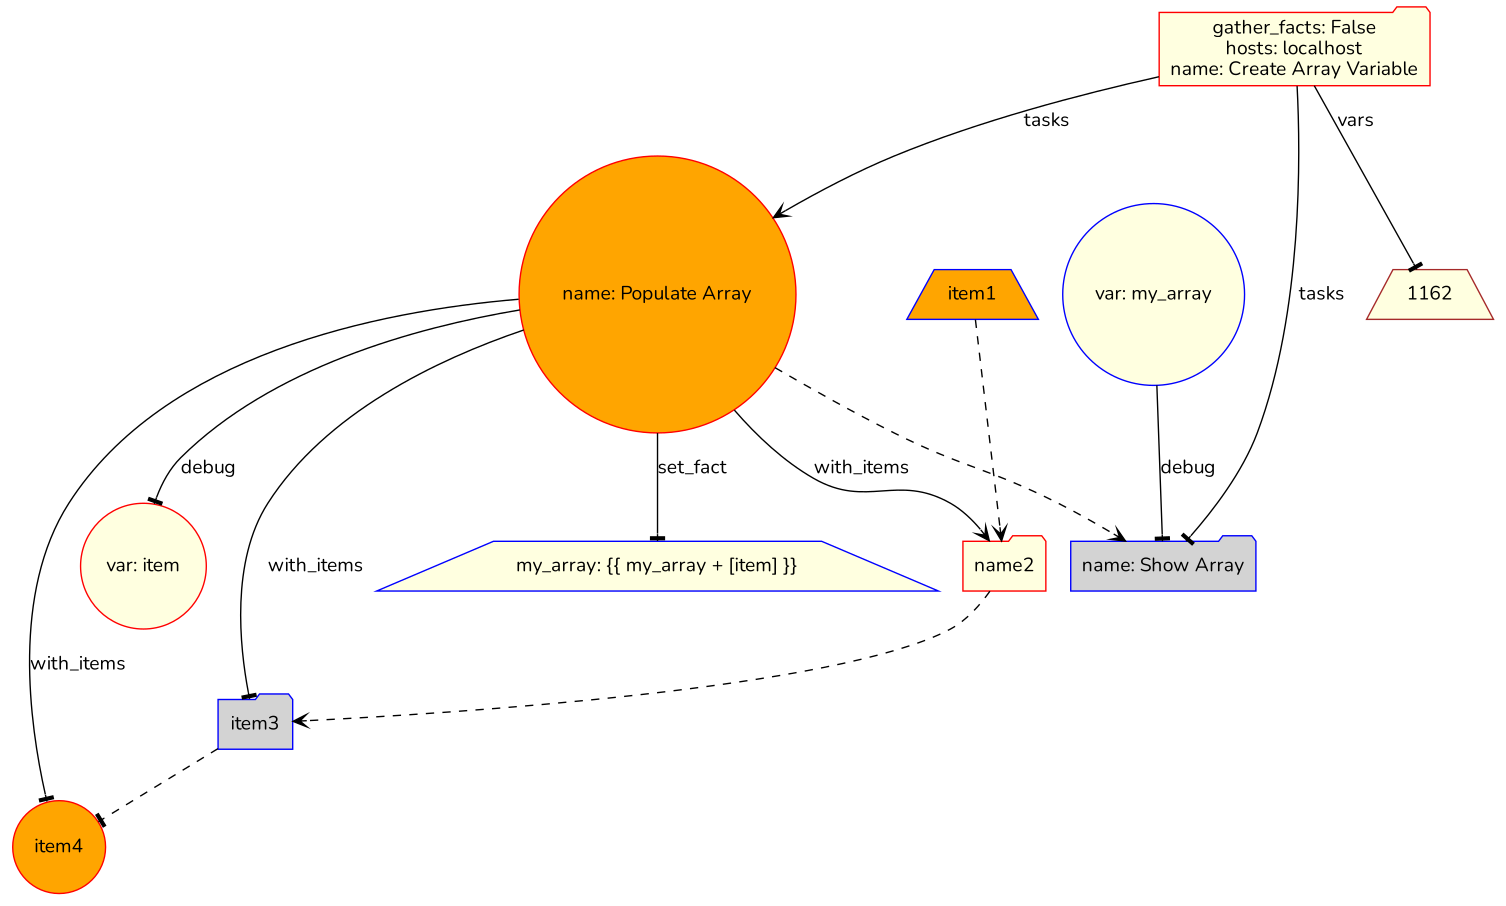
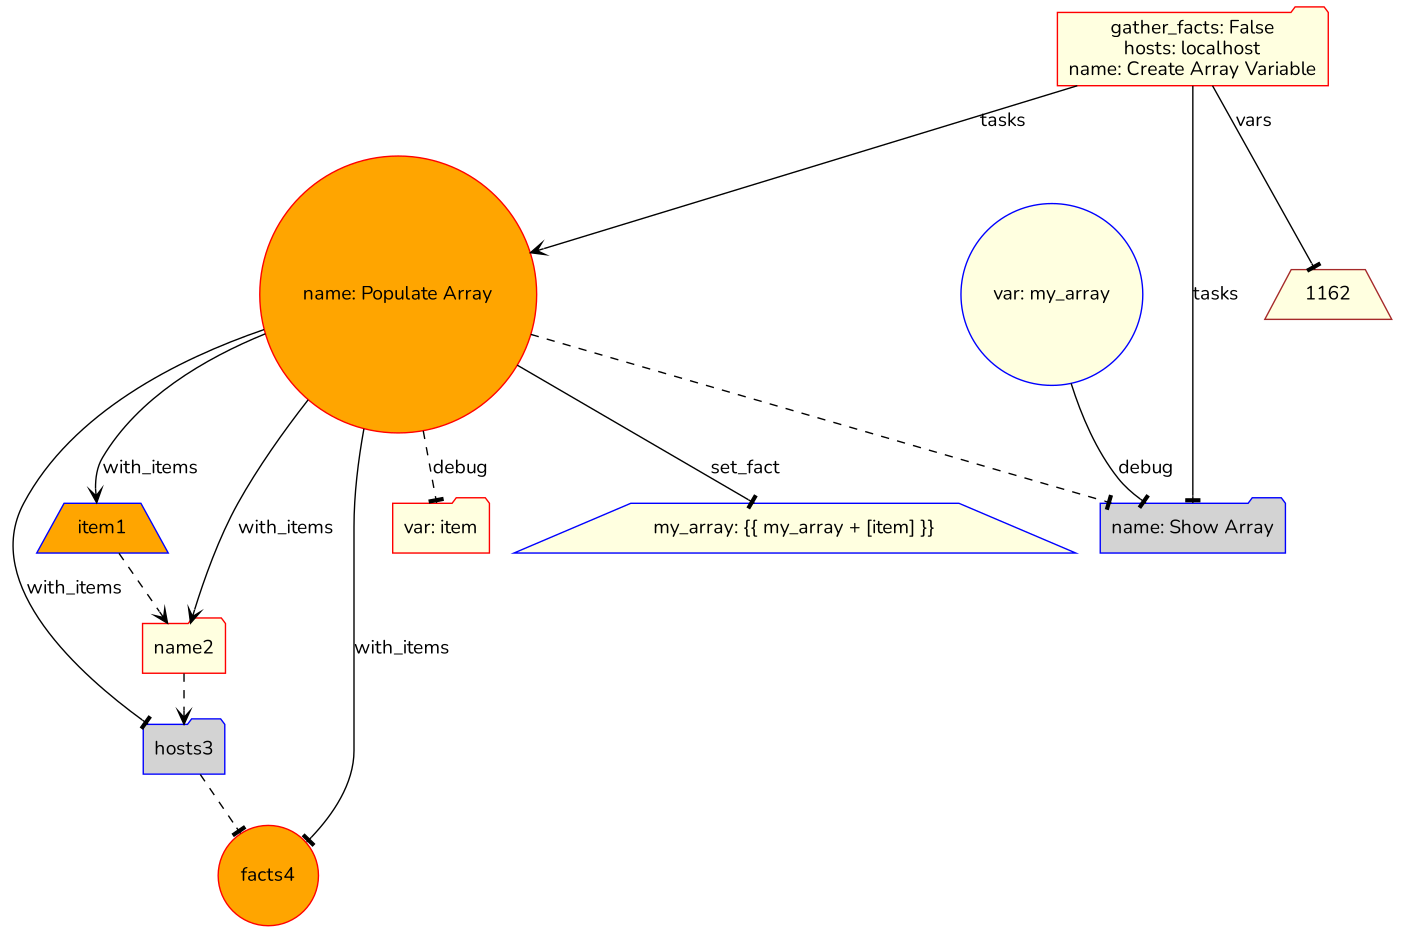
  digraph {
    fontname=Nunito
    node [color=red fillcolor=lightyellow fontname=Nunito shape=folder style=filled]
    edge [arrowhead=tee fontname=Nunito]
-   n1 [label="var: item\n" shape=circle]
+   n1 [label="var: item\n"]
    n2 [color=blue label="my_array: {{ my_array + [item] }}\n" shape=trapezium]
    n3 [color=blue fillcolor=orange label=item1 shape=trapezium]
    n4 [label=name2]
-   n5 [color=blue fillcolor=lightgrey label=item3]
-   n6 [fillcolor=orange label=item4 shape=circle]
+   n5 [color=blue fillcolor=lightgrey label=hosts3]
+   n6 [fillcolor=orange label=facts4 shape=circle]
    n7 [fillcolor=orange label="name: Populate Array\n" shape=circle]
    n8 [color=blue fillcolor=lightgrey label="name: Show Array\n"]
    n9 [color=blue label="var: my_array\n" shape=circle]
    n10 [label="gather_facts: False\nhosts: localhost\nname: Create Array Variable\n"]
    n11 [color=brown label=1162 shape=trapezium]
    n3 -> n4 [arrowhead=vee style=dashed]
    n4 -> n5 [arrowhead=vee style=dashed]
    n5 -> n6 [style=dashed]
-   n7 -> n1 [label=debug]
+   n7 -> n1 [label=debug style=dashed]
    n7 -> n2 [label=set_fact]
+   n7 -> n3 [arrowhead=vee label=with_items]
    n7 -> n4 [arrowhead=vee label=with_items]
    n7 -> n5 [label=with_items]
    n7 -> n6 [label=with_items]
-   n7 -> n8 [arrowhead=vee style=dashed]
+   n7 -> n8 [style=dashed]
    n9 -> n8 [label=debug]
    n10 -> n7 [arrowhead=vee label=tasks]
    n10 -> n8 [label=tasks]
    n10 -> n11 [label=vars]
  }
